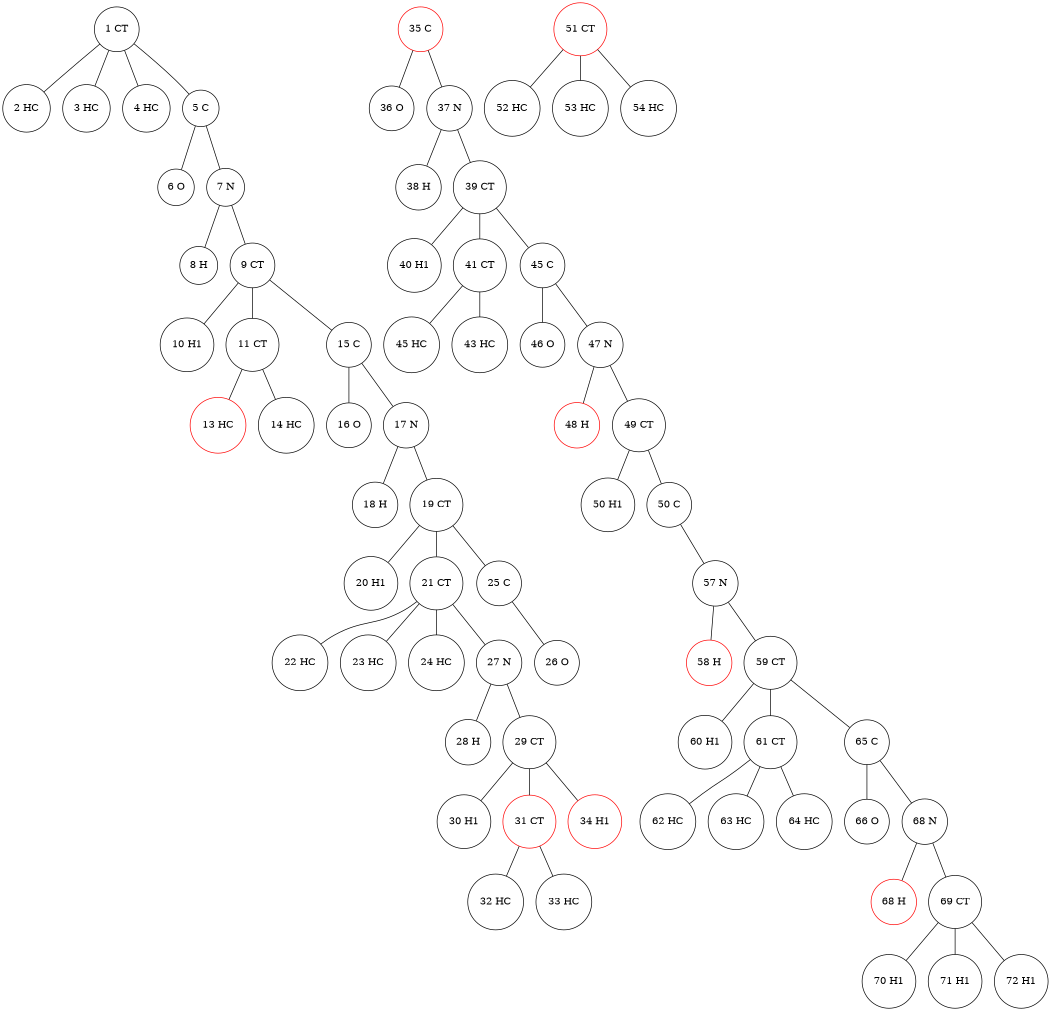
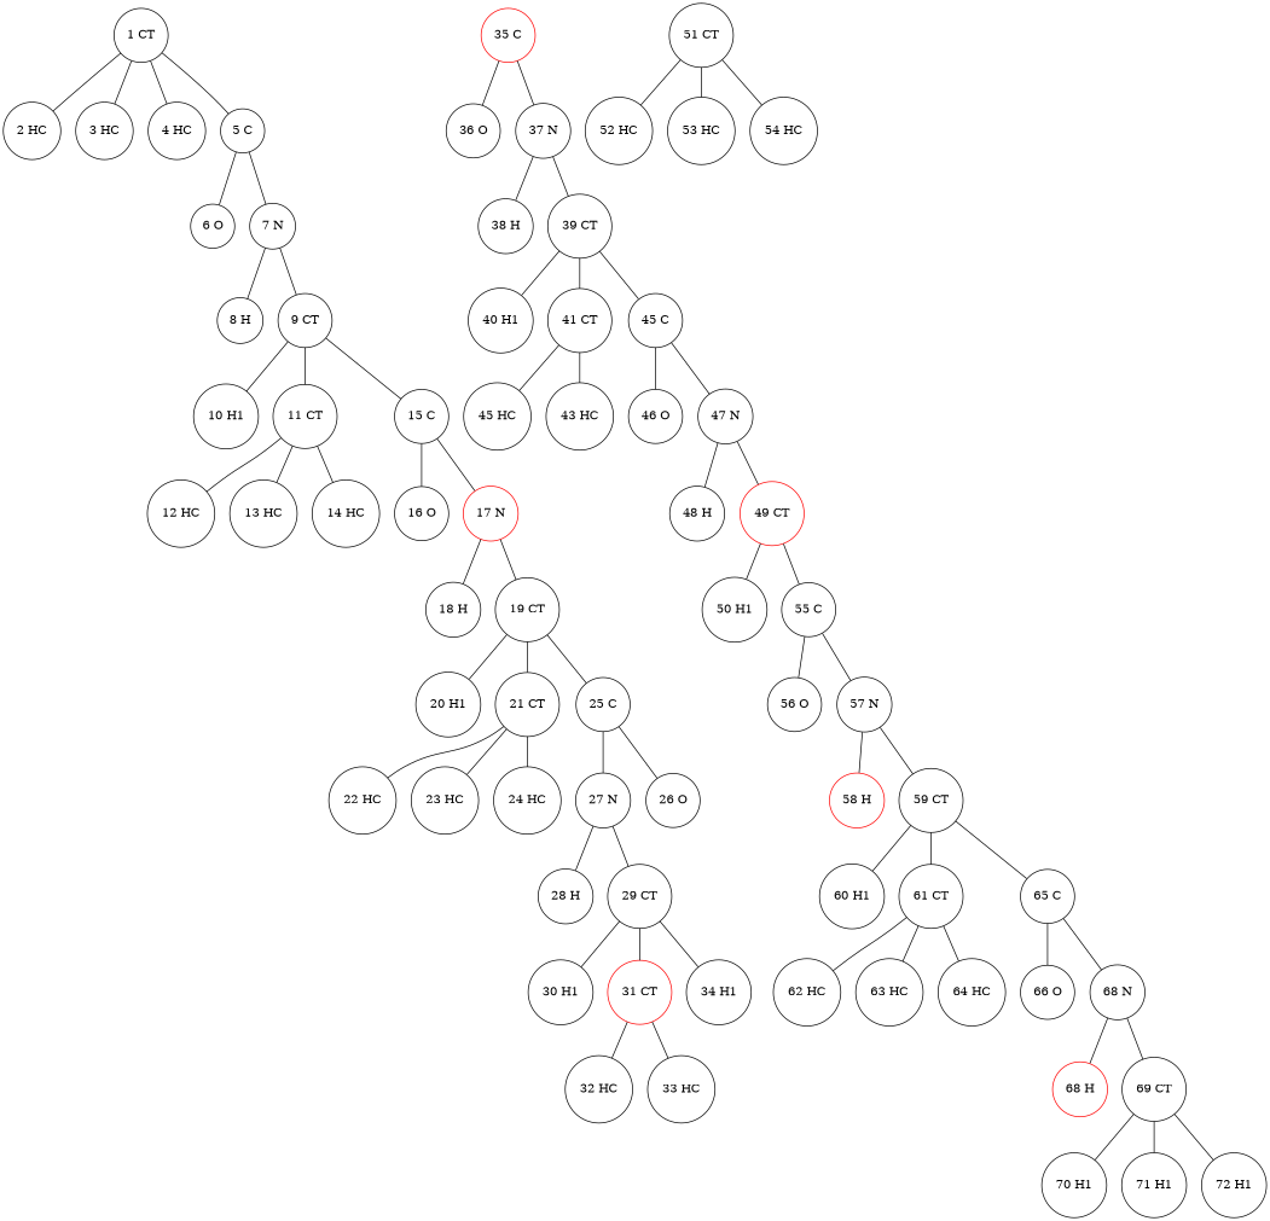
  graph {
    node [shape=circle]
    "1 CT"
    "2 HC"
    "3 HC"
    "4 HC"
    "5 C"
    "6 O"
    "7 N"
    "8 H"
    "9 CT"
    "10 H1"
    "11 CT"
    "15 C"
-   "13 HC" [color=red]
+   "12 HC"
+   "13 HC"
    "14 HC"
    "16 O"
-   "17 N"
+   "17 N" [color=red]
    "18 H"
    "19 CT"
    "20 H1"
    "21 CT"
    "25 C"
    "22 HC"
    "23 HC"
    "24 HC"
    "26 O"
    "27 N"
    "28 H"
    "29 CT"
    "30 H1"
    "31 CT" [color=red]
-   "34 H1" [color=red]
+   "34 H1"
    "32 HC"
    "33 HC"
    "35 C" [color=red]
    "36 O"
    "37 N"
    "38 H"
    "39 CT"
    "40 H1"
    "41 CT"
    "45 C"
    n43 [label="45 HC"]
    "43 HC"
    "46 O"
    "47 N"
-   "48 H" [color=red]
-   "49 CT"
+   "48 H"
+   "49 CT" [color=red]
    "50 H1"
-   "55 C" [label="50 C"]
-   "51 CT" [color=red]
+   "55 C"
+   "51 CT"
    "52 HC"
    "53 HC"
    "54 HC"
+   "56 O"
    "57 N"
    "58 H" [color=red]
    "59 CT"
    "60 H1"
    "61 CT"
    "65 C"
    "62 HC"
    "63 HC"
    "64 HC"
    "66 O"
    n66 [label="68 N"]
    "68 H" [color=red]
    "69 CT"
    "70 H1"
    "71 H1"
    "72 H1"
    "1 CT" -- "2 HC"
    "1 CT" -- "3 HC"
    "1 CT" -- "4 HC"
    "1 CT" -- "5 C"
    "5 C" -- "6 O"
    "5 C" -- "7 N"
    "7 N" -- "8 H"
    "7 N" -- "9 CT"
    "9 CT" -- "10 H1"
    "9 CT" -- "11 CT"
    "9 CT" -- "15 C"
+   "11 CT" -- "12 HC"
    "11 CT" -- "13 HC"
    "11 CT" -- "14 HC"
    "15 C" -- "16 O"
    "15 C" -- "17 N"
    "17 N" -- "18 H"
    "17 N" -- "19 CT"
    "19 CT" -- "20 H1"
    "19 CT" -- "21 CT"
    "19 CT" -- "25 C"
    "21 CT" -- "22 HC"
    "21 CT" -- "23 HC"
    "21 CT" -- "24 HC"
    "25 C" -- "26 O"
-   "21 CT" -- "27 N"
+   "25 C" -- "27 N"
    "27 N" -- "28 H"
    "27 N" -- "29 CT"
    "29 CT" -- "30 H1"
    "29 CT" -- "31 CT"
    "29 CT" -- "34 H1"
    "31 CT" -- "32 HC"
    "31 CT" -- "33 HC"
    "35 C" -- "36 O"
    "35 C" -- "37 N"
    "37 N" -- "38 H"
    "37 N" -- "39 CT"
    "39 CT" -- "40 H1"
    "39 CT" -- "41 CT"
    "39 CT" -- "45 C"
    "41 CT" -- n43
    "41 CT" -- "43 HC"
    "45 C" -- "46 O"
    "45 C" -- "47 N"
    "47 N" -- "48 H"
    "47 N" -- "49 CT"
    "49 CT" -- "50 H1"
    "49 CT" -- "55 C"
+   "55 C" -- "56 O"
    "55 C" -- "57 N"
    "51 CT" -- "52 HC"
    "51 CT" -- "53 HC"
    "51 CT" -- "54 HC"
    "57 N" -- "58 H"
    "57 N" -- "59 CT"
    "59 CT" -- "60 H1"
    "59 CT" -- "61 CT"
    "59 CT" -- "65 C"
    "61 CT" -- "62 HC"
    "61 CT" -- "63 HC"
    "61 CT" -- "64 HC"
    "65 C" -- "66 O"
    "65 C" -- n66
    n66 -- "68 H"
    n66 -- "69 CT"
    "69 CT" -- "70 H1"
    "69 CT" -- "71 H1"
    "69 CT" -- "72 H1"
  }
